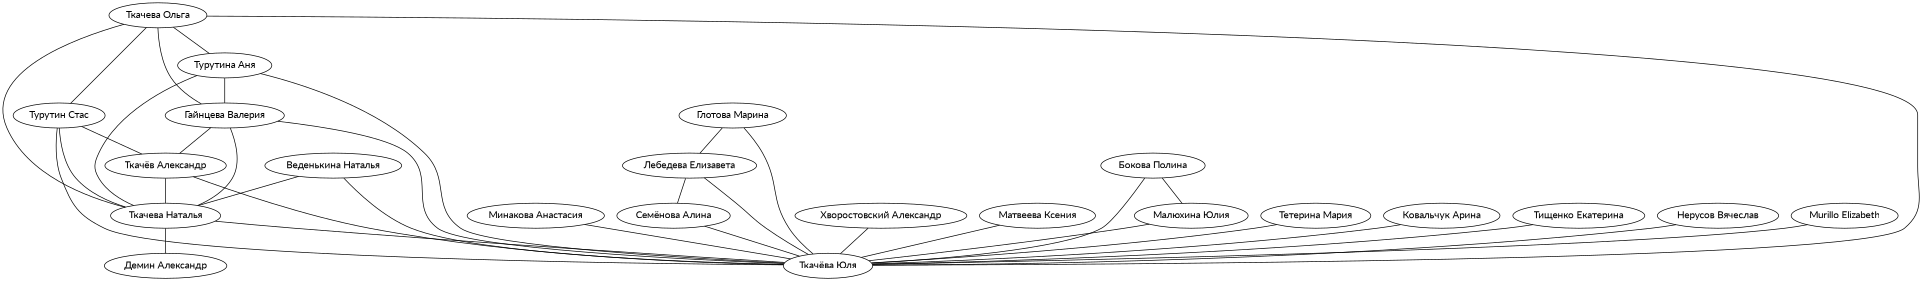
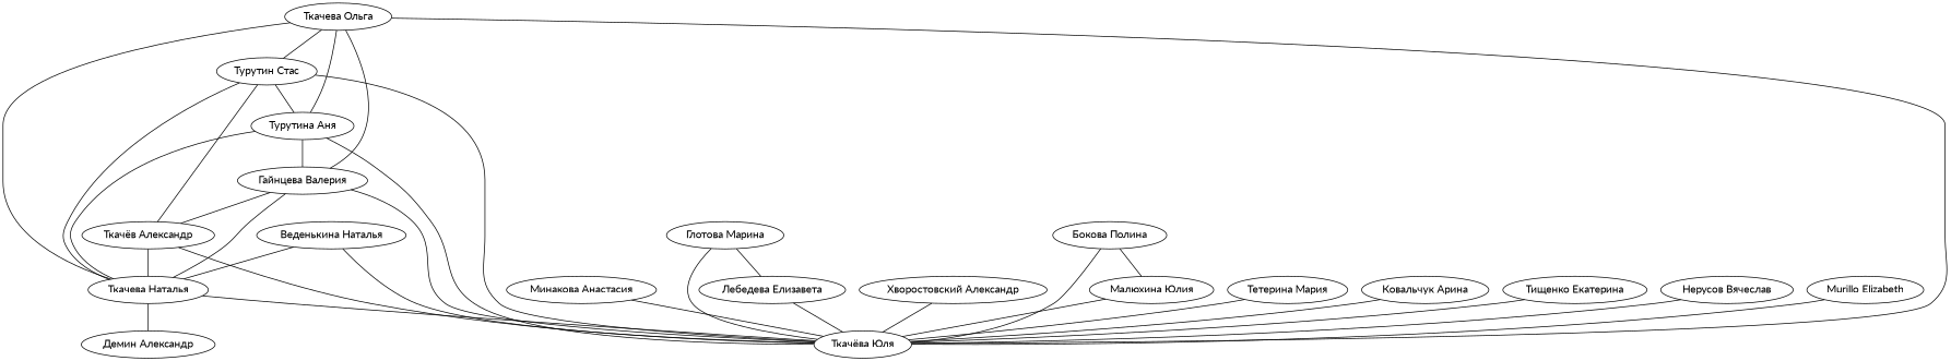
  graph {
    fontname=Lato
    node [fontname=Lato]
    edge [fontname=Lato]
    n1 [label="Ткачёва Юля"]
    n2 [label="Ткачева Ольга"]
    n3 [label="Турутин Стас"]
    n4 [label="Турутина Аня"]
    n5 [label="Гайнцева Валерия"]
    n6 [label="Ткачева Наталья"]
    n7 [label="Ткачёв Александр"]
    n8 [label="Демин Александр"]
    n9 [label="Минакова Анастасия"]
    n10 [label="Глотова Марина"]
    n11 [label="Лебедева Елизавета"]
    n12 [label="Хворостовский Александр"]
-   n13 [label="Матвеева Ксения"]
-   n14 [label="Семёнова Алина"]
    n15 [label="Бокова Полина"]
    n16 [label="Малюхина Юлия"]
    n17 [label="Тетерина Мария"]
    n18 [label="Ковальчук Арина"]
    n19 [label="Тищенко Екатерина"]
    n20 [label="Нерусов Вячеслав"]
    n21 [label="Веденькина Наталья"]
    n22 [label="Murillo Elizabeth"]
    n2 -- n1
    n2 -- n3
    n2 -- n4
    n2 -- n5
    n2 -- n6
    n3 -- n1
+   n3 -- n4
    n3 -- n6
    n3 -- n7
    n4 -- n1
    n4 -- n5
    n4 -- n6
    n5 -- n1
    n5 -- n6
    n5 -- n7
    n6 -- n1
    n6 -- n8
    n7 -- n1
    n7 -- n6
    n9 -- n1
    n10 -- n1
    n10 -- n11
    n11 -- n1
-   n11 -- n14
    n12 -- n1
-   n13 -- n1
-   n14 -- n1
    n15 -- n1
    n15 -- n16
    n16 -- n1
    n17 -- n1
    n18 -- n1
    n19 -- n1
    n20 -- n1
    n21 -- n1
    n21 -- n6
    n22 -- n1
  }
